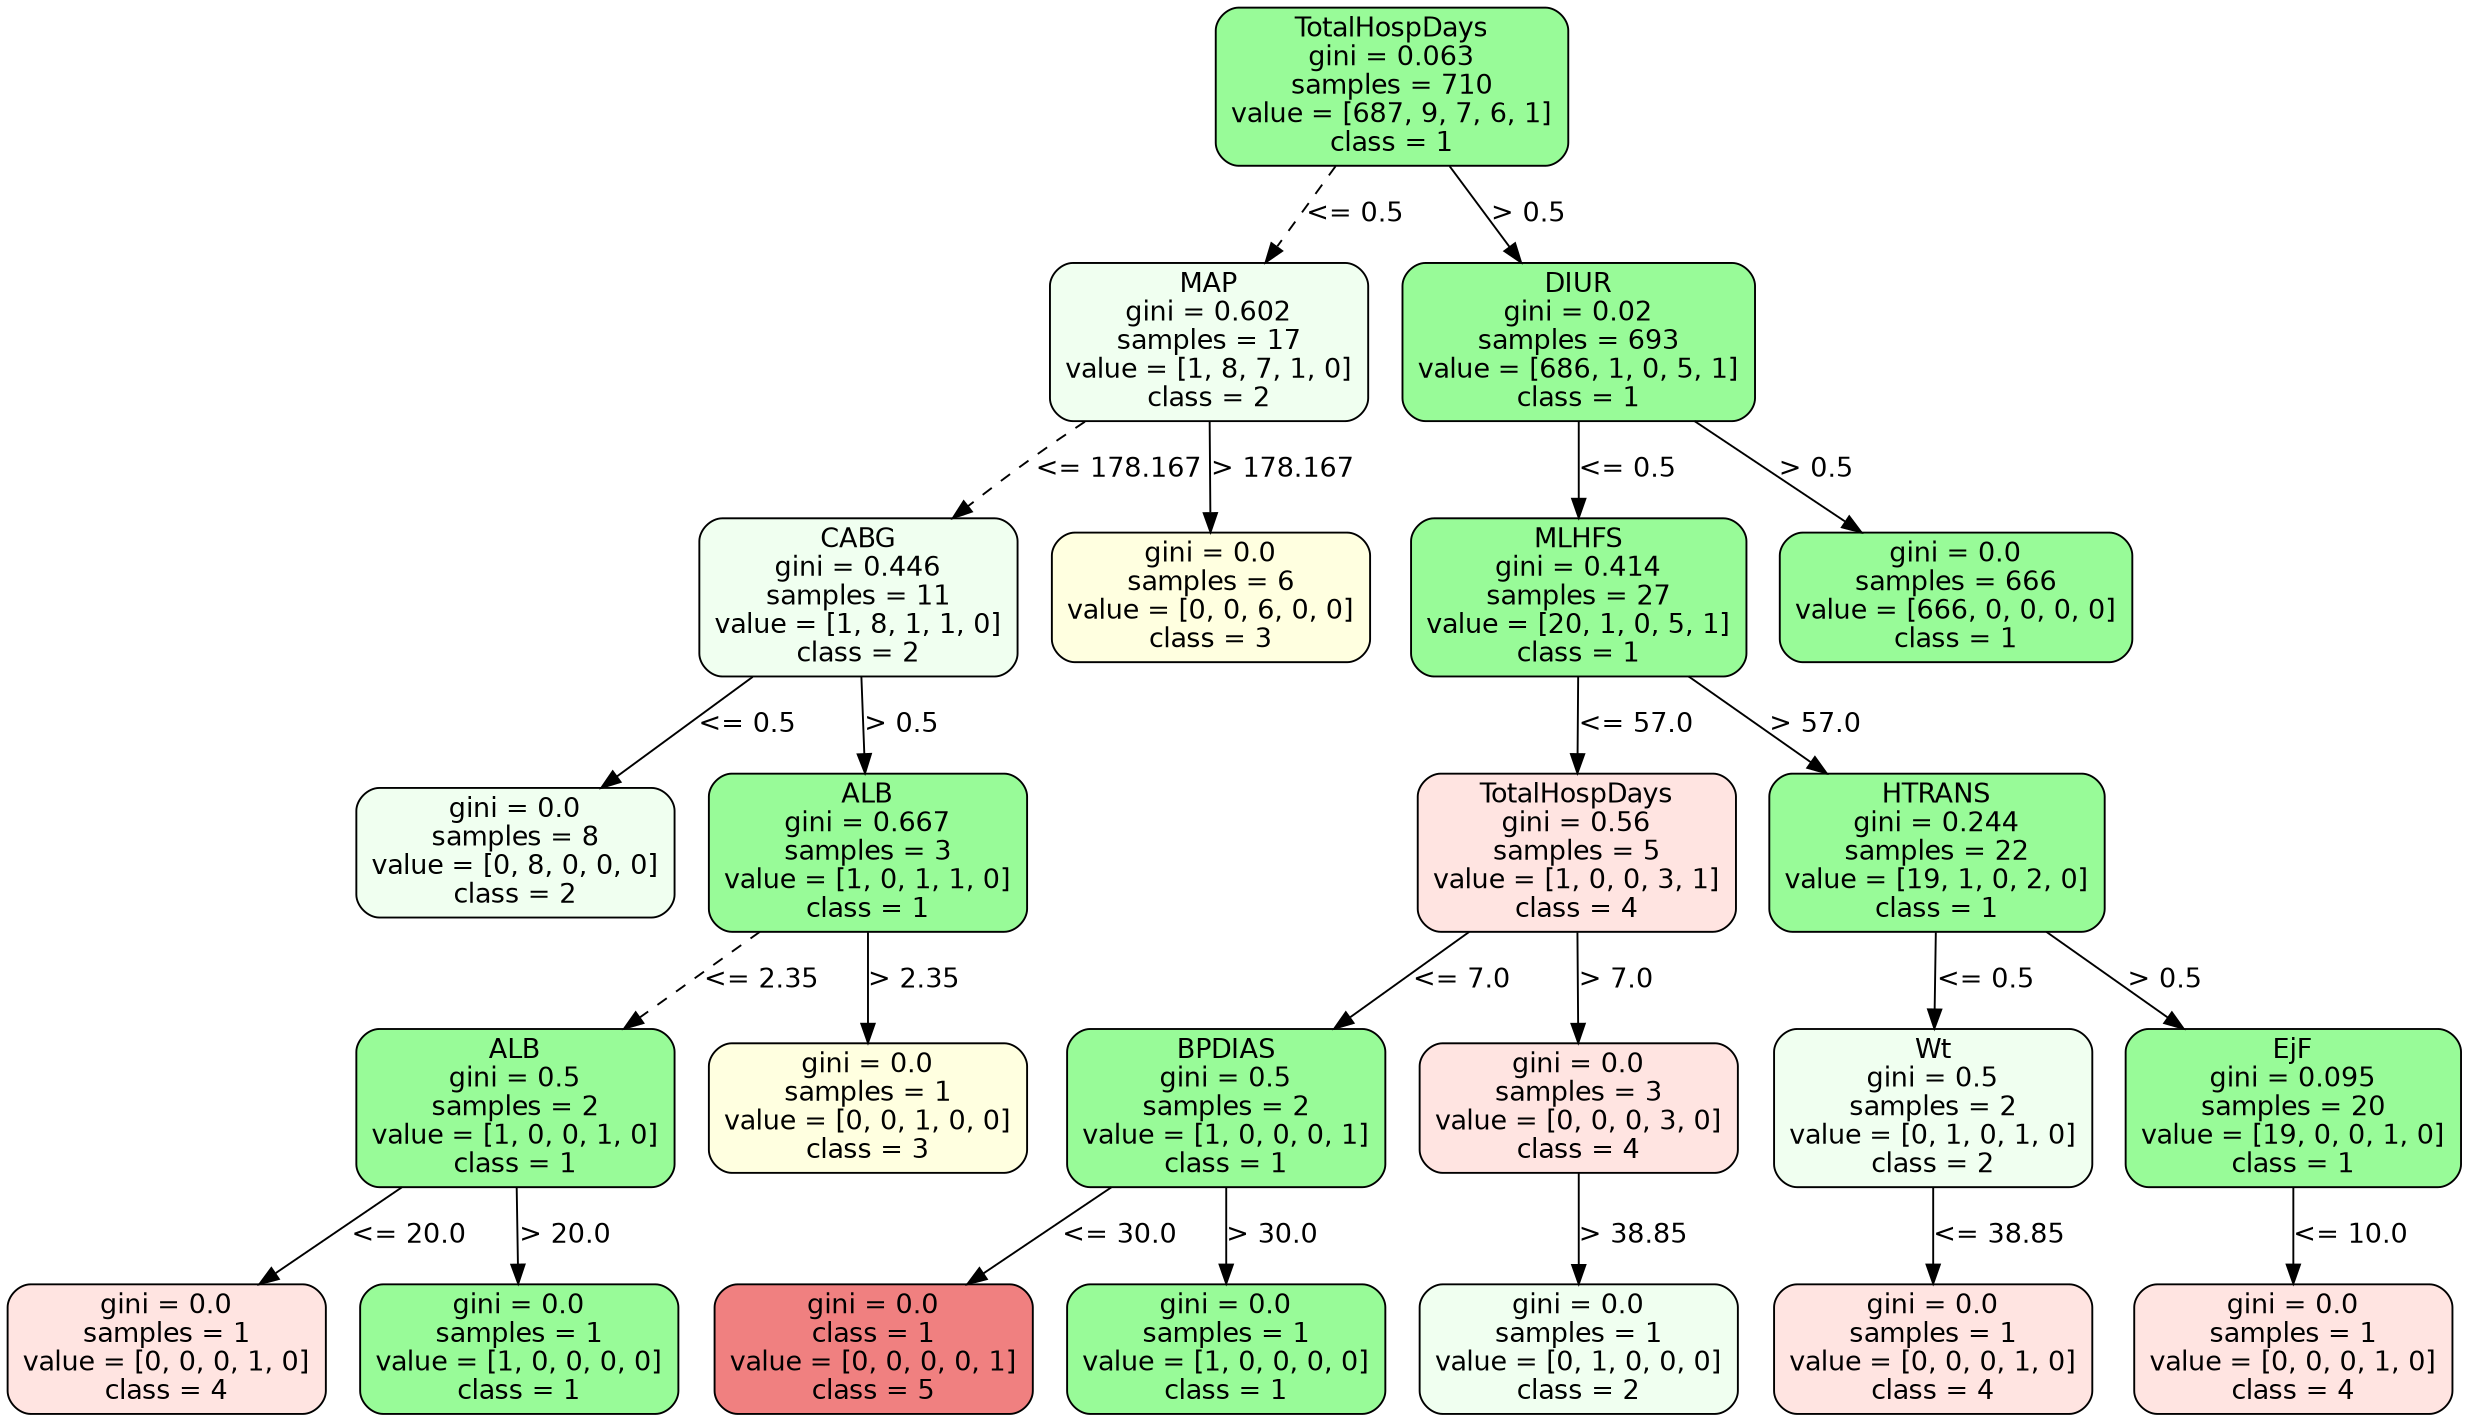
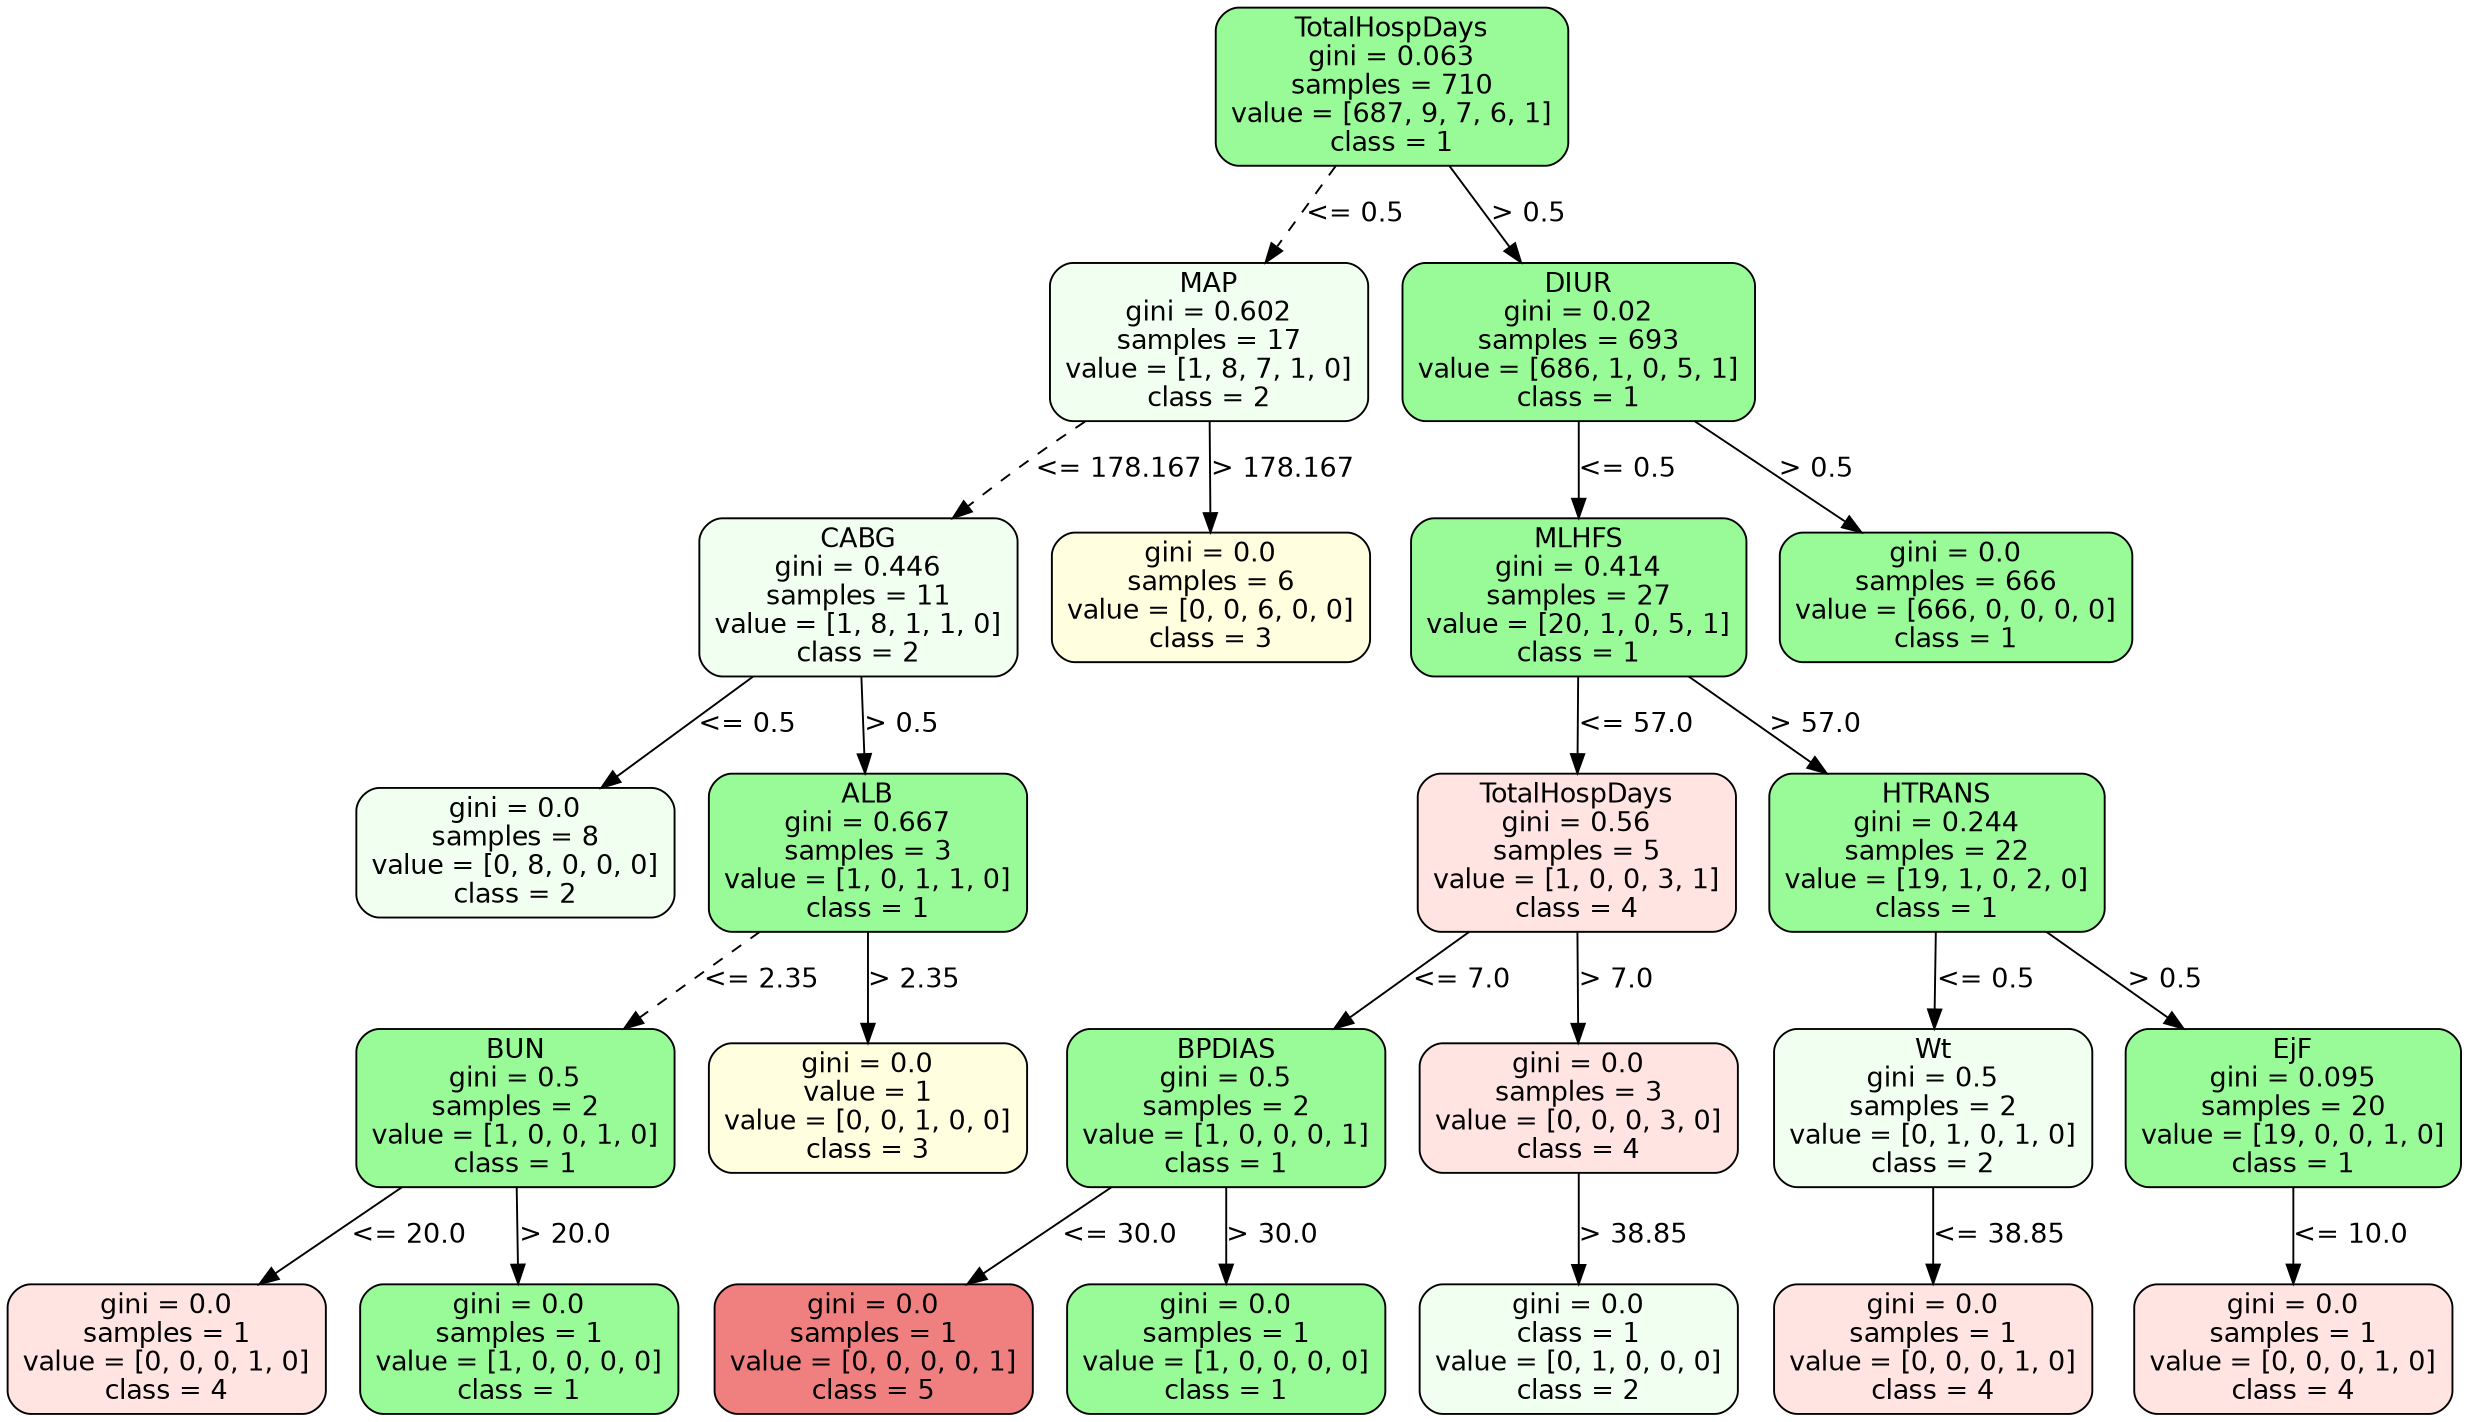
  strict digraph {
    node [color=black fillcolor=palegreen fontname=helvetica shape=box style="filled, rounded"]
    edge [fontname=helvetica op="<=" param=0.5 style=solid]
    n1 [height=1.1528 label="TotalHospDays\ngini = 0.063\nsamples = 710\nvalue = [687, 9, 7, 6, 1]\nclass = 1" width=2.1528]
    n2 [fillcolor=honeydew height=1.1528 label="MAP\ngini = 0.602\nsamples = 17\nvalue = [1, 8, 7, 1, 0]\nclass = 2" width=1.9444]
    n3 [height=1.1528 label="DIUR\ngini = 0.02\nsamples = 693\nvalue = [686, 1, 0, 5, 1]\nclass = 1" width=2.1528]
    n4 [fillcolor=honeydew height=1.1528 label="CABG\ngini = 0.446\nsamples = 11\nvalue = [1, 8, 1, 1, 0]\nclass = 2" width=1.9444]
    n5 [fillcolor=lightyellow height=0.94444 label="gini = 0.0\nsamples = 6\nvalue = [0, 0, 6, 0, 0]\nclass = 3" width=1.9444]
    n6 [height=1.1528 label="MLHFS\ngini = 0.414\nsamples = 27\nvalue = [20, 1, 0, 5, 1]\nclass = 1" width=2.0417]
    n7 [height=0.94444 label="gini = 0.0\nsamples = 666\nvalue = [666, 0, 0, 0, 0]\nclass = 1" width=2.1528]
    n8 [fillcolor=honeydew height=0.94444 label="gini = 0.0\nsamples = 8\nvalue = [0, 8, 0, 0, 0]\nclass = 2" width=1.9444]
    n9 [height=1.1528 label="ALB\ngini = 0.667\nsamples = 3\nvalue = [1, 0, 1, 1, 0]\nclass = 1" width=1.9444]
    n10 [fillcolor=mistyrose height=1.1528 label="TotalHospDays\ngini = 0.56\nsamples = 5\nvalue = [1, 0, 0, 3, 1]\nclass = 4" width=1.9444]
    n11 [height=1.1528 label="HTRANS\ngini = 0.244\nsamples = 22\nvalue = [19, 1, 0, 2, 0]\nclass = 1" width=2.0417]
-   n12 [height=1.1528 label="ALB\ngini = 0.5\nsamples = 2\nvalue = [1, 0, 0, 1, 0]\nclass = 1" width=1.9444]
-   n13 [fillcolor=lightyellow height=0.94444 label="gini = 0.0\nsamples = 1\nvalue = [0, 0, 1, 0, 0]\nclass = 3" width=1.9444]
+   n12 [height=1.1528 label="BUN\ngini = 0.5\nsamples = 2\nvalue = [1, 0, 0, 1, 0]\nclass = 1" width=1.9444]
+   n13 [fillcolor=lightyellow height=0.94444 label="gini = 0.0\nvalue = 1\nvalue = [0, 0, 1, 0, 0]\nclass = 3" width=1.9444]
    n14 [fillcolor=mistyrose height=0.94444 label="gini = 0.0\nsamples = 1\nvalue = [0, 0, 0, 1, 0]\nclass = 4" width=1.9444]
    n15 [height=0.94444 label="gini = 0.0\nsamples = 1\nvalue = [1, 0, 0, 0, 0]\nclass = 1" width=1.9444]
    n16 [height=1.1528 label="BPDIAS\ngini = 0.5\nsamples = 2\nvalue = [1, 0, 0, 0, 1]\nclass = 1" width=1.9444]
    n17 [fillcolor=mistyrose height=0.94444 label="gini = 0.0\nsamples = 3\nvalue = [0, 0, 0, 3, 0]\nclass = 4" width=1.9444]
    n18 [fillcolor=honeydew height=1.1528 label="Wt\ngini = 0.5\nsamples = 2\nvalue = [0, 1, 0, 1, 0]\nclass = 2" width=1.9444]
    n19 [height=1.1528 label="EjF\ngini = 0.095\nsamples = 20\nvalue = [19, 0, 0, 1, 0]\nclass = 1" width=2.0417]
-   n20 [fillcolor=lightcoral height=0.94444 label="gini = 0.0\nclass = 1\nvalue = [0, 0, 0, 0, 1]\nclass = 5" width=1.9444]
+   n20 [fillcolor=lightcoral height=0.94444 label="gini = 0.0\nsamples = 1\nvalue = [0, 0, 0, 0, 1]\nclass = 5" width=1.9444]
    n21 [height=0.94444 label="gini = 0.0\nsamples = 1\nvalue = [1, 0, 0, 0, 0]\nclass = 1" width=1.9444]
-   n22 [fillcolor=honeydew height=0.94444 label="gini = 0.0\nsamples = 1\nvalue = [0, 1, 0, 0, 0]\nclass = 2" width=1.9444]
+   n22 [fillcolor=honeydew height=0.94444 label="gini = 0.0\nclass = 1\nvalue = [0, 1, 0, 0, 0]\nclass = 2" width=1.9444]
    n23 [fillcolor=mistyrose height=0.94444 label="gini = 0.0\nsamples = 1\nvalue = [0, 0, 0, 1, 0]\nclass = 4" width=1.9444]
    n24 [fillcolor=mistyrose height=0.94444 label="gini = 0.0\nsamples = 1\nvalue = [0, 0, 0, 1, 0]\nclass = 4" width=1.9444]
    n1 -> n2 [label="<= 0.5" labelangle=45 labeldistance=2.5 style=dashed]
    n1 -> n3 [label="> 0.5" labelangle=-45 labeldistance=2.5 op=">"]
    n2 -> n4 [label="<= 178.167" param=178.167 style=dashed]
    n2 -> n5 [label="> 178.167" op=">" param=178.167]
    n3 -> n6 [label="<= 0.5"]
    n3 -> n7 [label="> 0.5" op=">"]
    n4 -> n8 [label="<= 0.5"]
    n4 -> n9 [label="> 0.5" op=">"]
    n6 -> n10 [label="<= 57.0" param=57.0]
    n6 -> n11 [label="> 57.0" op=">" param=57.0]
    n9 -> n12 [label="<= 2.35" param=2.35 style=dashed]
    n9 -> n13 [label="> 2.35" op=">" param=2.35]
    n10 -> n16 [label="<= 7.0" param=7.0]
    n10 -> n17 [label="> 7.0" op=">" param=7.0]
    n11 -> n18 [label="<= 0.5"]
    n11 -> n19 [label="> 0.5" op=">"]
    n12 -> n14 [label="<= 20.0" param=20.0]
    n12 -> n15 [label="> 20.0" op=">" param=20.0]
    n16 -> n20 [label="<= 30.0" param=30.0]
    n16 -> n21 [label="> 30.0" op=">" param=30.0]
    n17 -> n22 [label="> 38.85" op=">" param=38.85]
    n18 -> n23 [label="<= 38.85" param=38.85]
    n19 -> n24 [label="<= 10.0" param=10.0]
  }
